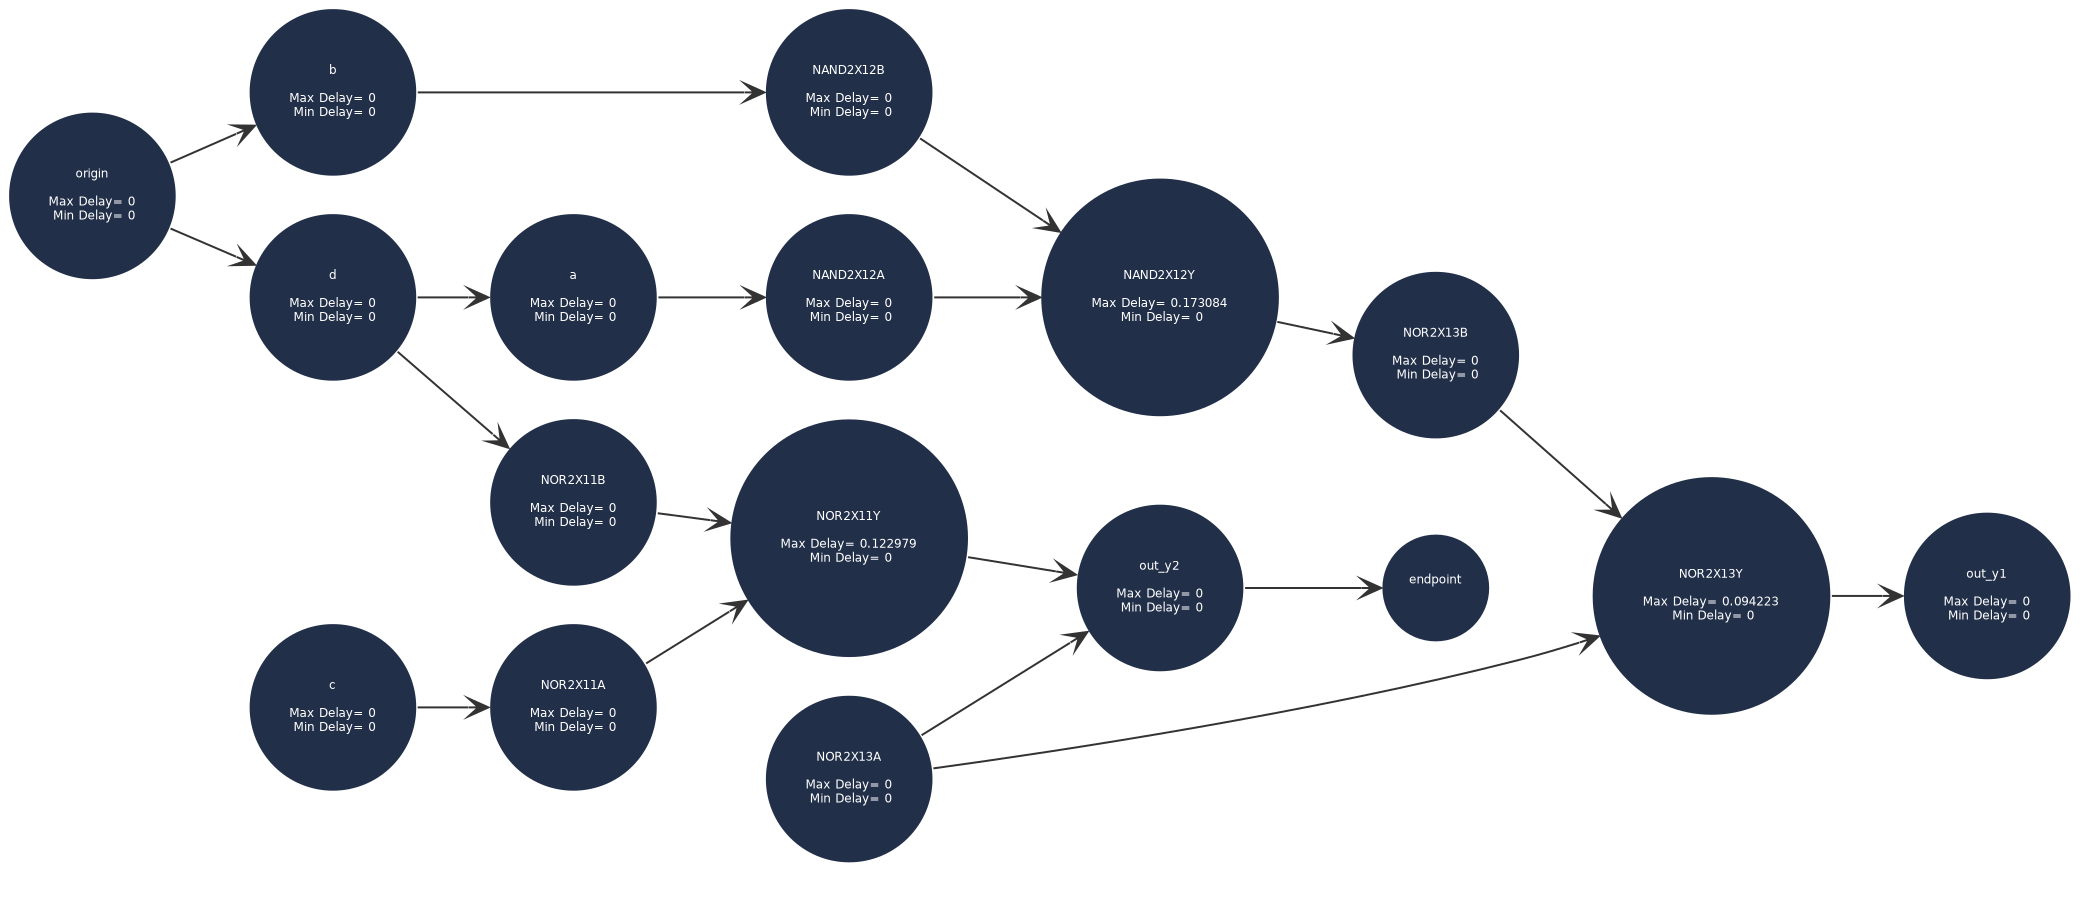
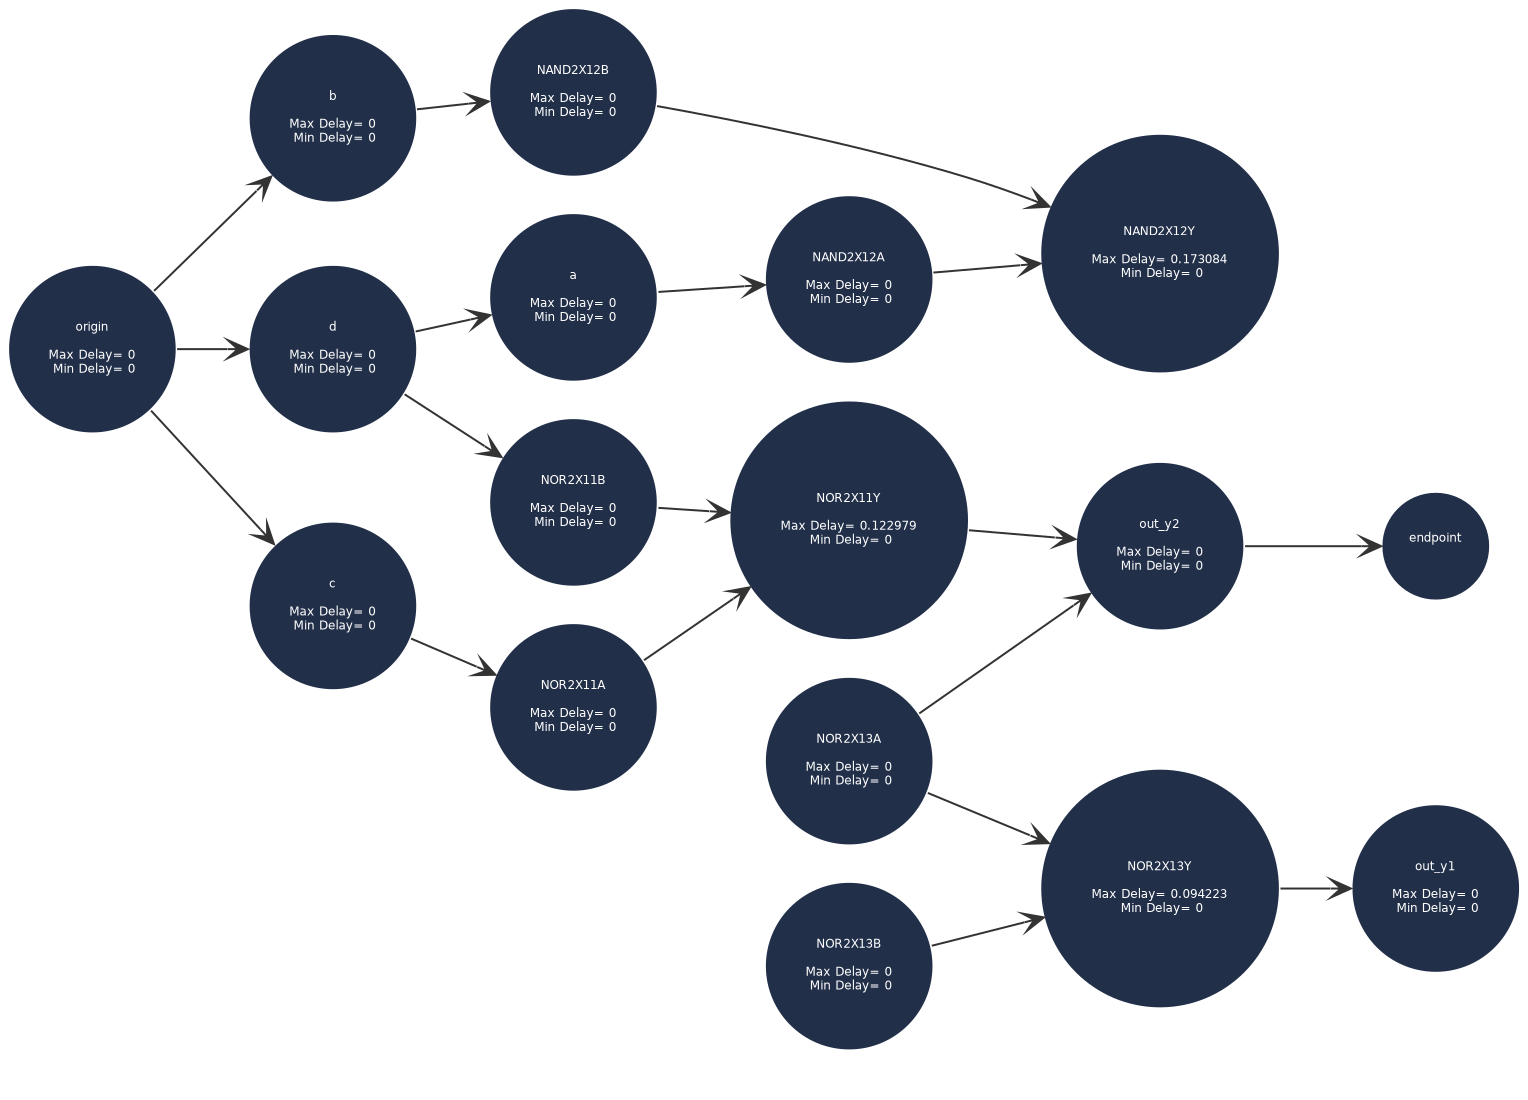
  digraph {
    bgcolor="#ffffff"
    fontcolor=white
    fontsize=12
    label="Graph"
    rankdir=LR
    node [color=white fillcolor="#222f49" fontcolor=white fontname=Helvetica fontsize=6 radius=2 shape=circle style=filled]
    edge [arrowhead=open color="#333333" fontcolor=white fontname=Courier fontsize=12]
    n1 [label="origin\n\nMax Delay= 0\n Min Delay= 0"]
    n2 [label="c\n\nMax Delay= 0\n Min Delay= 0"]
    n3 [label="b\n\nMax Delay= 0\n Min Delay= 0"]
    n4 [label="d\n\nMax Delay= 0\n Min Delay= 0"]
    n5 [label="a\n\nMax Delay= 0\n Min Delay= 0"]
    n6 [label="NAND2X12A\n\nMax Delay= 0\n Min Delay= 0"]
    n7 [label="NOR2X11A\n\nMax Delay= 0\n Min Delay= 0"]
    n8 [label="NAND2X12B\n\nMax Delay= 0\n Min Delay= 0"]
    n9 [label="NOR2X11B\n\nMax Delay= 0\n Min Delay= 0"]
    n10 [label="NAND2X12Y\n\nMax Delay= 0.173084\n Min Delay= 0"]
    n11 [label="NOR2X13B\n\nMax Delay= 0\n Min Delay= 0"]
    n12 [label="NOR2X11Y\n\nMax Delay= 0.122979\n Min Delay= 0"]
    n13 [label="out_y2\n\nMax Delay= 0\n Min Delay= 0"]
    n14 [label="NOR2X13Y\n\nMax Delay= 0.094223\n Min Delay= 0"]
    n15 [label="out_y1\n\nMax Delay= 0\n Min Delay= 0"]
    n16 [label="endpoint\n\n"]
    n17 [label="NOR2X13A\n\nMax Delay= 0\n Min Delay= 0"]
+   n1 -> n2
    n1 -> n3
    n1 -> n4
    n2 -> n7
    n3 -> n8
    n4 -> n5
    n4 -> n9
    n5 -> n6
    n6 -> n10
    n7 -> n12
    n8 -> n10
    n9 -> n12
-   n10 -> n11
    n11 -> n14
    n12 -> n13
    n13 -> n16
    n14 -> n15
    n17 -> n13
    n17 -> n14
  }
